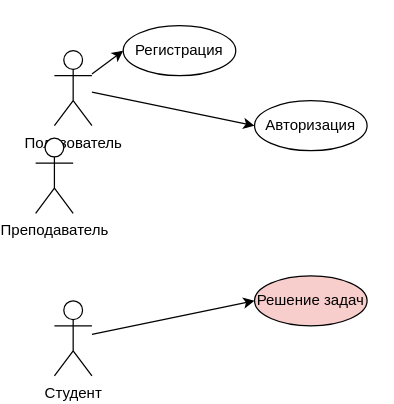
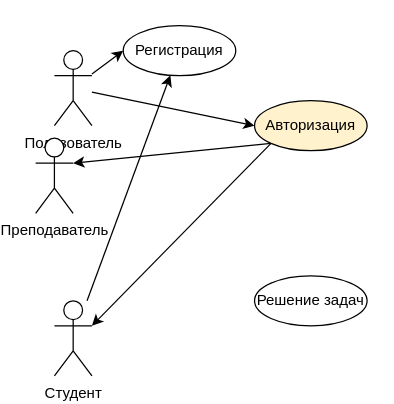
  <mxCell id="0" />
  <mxCell id="1" parent="0" />
  <mxCell id="2" style="rounded=0;orthogonalLoop=1;jettySize=auto;html=1;entryX=0;entryY=0.5;entryDx=0;entryDy=0;" edge="1" parent="1" source="4" target="10"><mxGeometry relative="1" as="geometry" /></mxCell>
  <mxCell id="3" style="edgeStyle=none;rounded=0;orthogonalLoop=1;jettySize=auto;html=1;entryX=0;entryY=0.5;entryDx=0;entryDy=0;" edge="1" parent="1" source="4" target="11"><mxGeometry relative="1" as="geometry" /></mxCell>
  <mxCell id="4" value="Пользователь" style="shape=umlActor;verticalLabelPosition=bottom;verticalAlign=top;html=1;outlineConnect=0;" vertex="1" parent="1"><mxGeometry x="35" y="40" width="30" height="60" as="geometry" /></mxCell>
  <mxCell id="5" value="Преподаватель" style="shape=umlActor;verticalLabelPosition=bottom;verticalAlign=top;html=1;outlineConnect=0;" vertex="1" parent="1"><mxGeometry x="20" y="110" width="30" height="60" as="geometry" /></mxCell>
- <mxCell id="6" style="edgeStyle=none;rounded=0;orthogonalLoop=1;jettySize=auto;html=1;entryX=0;entryY=0.5;entryDx=0;entryDy=0;" edge="1" parent="1" source="7" target="12"><mxGeometry relative="1" as="geometry" /></mxCell>
+ <mxCell id="6" style="edgeStyle=none;rounded=0;orthogonalLoop=1;jettySize=auto;html=1;" edge="1" parent="1" source="7" target="11"><mxGeometry relative="1" as="geometry" /></mxCell>
  <mxCell id="7" value="Студент" style="shape=umlActor;verticalLabelPosition=bottom;verticalAlign=top;html=1;outlineConnect=0;" vertex="1" parent="1"><mxGeometry x="35" y="240" width="30" height="60" as="geometry" /></mxCell>
- <mxCell id="10" value="Авторизация" style="ellipse;whiteSpace=wrap;html=1;" vertex="1" parent="1"><mxGeometry x="195" y="80" width="90" height="40" as="geometry" /></mxCell>
+ <mxCell id="8" style="edgeStyle=none;rounded=0;orthogonalLoop=1;jettySize=auto;html=1;exitX=0;exitY=1;exitDx=0;exitDy=0;entryX=1;entryY=0.333;entryDx=0;entryDy=0;entryPerimeter=0;" edge="1" parent="1" source="10" target="5"><mxGeometry relative="1" as="geometry" /></mxCell>
+ <mxCell id="9" style="edgeStyle=none;rounded=0;orthogonalLoop=1;jettySize=auto;html=1;exitX=0;exitY=1;exitDx=0;exitDy=0;entryX=1;entryY=0.333;entryDx=0;entryDy=0;entryPerimeter=0;" edge="1" parent="1" source="10" target="7"><mxGeometry relative="1" as="geometry" /></mxCell>
+ <mxCell id="10" value="Авторизация" style="ellipse;whiteSpace=wrap;html=1;fillColor=#fff2cc;" vertex="1" parent="1"><mxGeometry x="195" y="80" width="90" height="40" as="geometry" /></mxCell>
  <mxCell id="11" value="Регистрация" style="ellipse;whiteSpace=wrap;html=1;" vertex="1" parent="1"><mxGeometry x="90" y="20" width="90" height="40" as="geometry" /></mxCell>
- <mxCell id="12" value="Решение задач" style="ellipse;whiteSpace=wrap;html=1;fillColor=#f8cecc;" vertex="1" parent="1"><mxGeometry x="195" y="220" width="90" height="40" as="geometry" /></mxCell>
+ <mxCell id="12" value="Решение задач" style="ellipse;whiteSpace=wrap;html=1;" vertex="1" parent="1"><mxGeometry x="195" y="220" width="90" height="40" as="geometry" /></mxCell>
